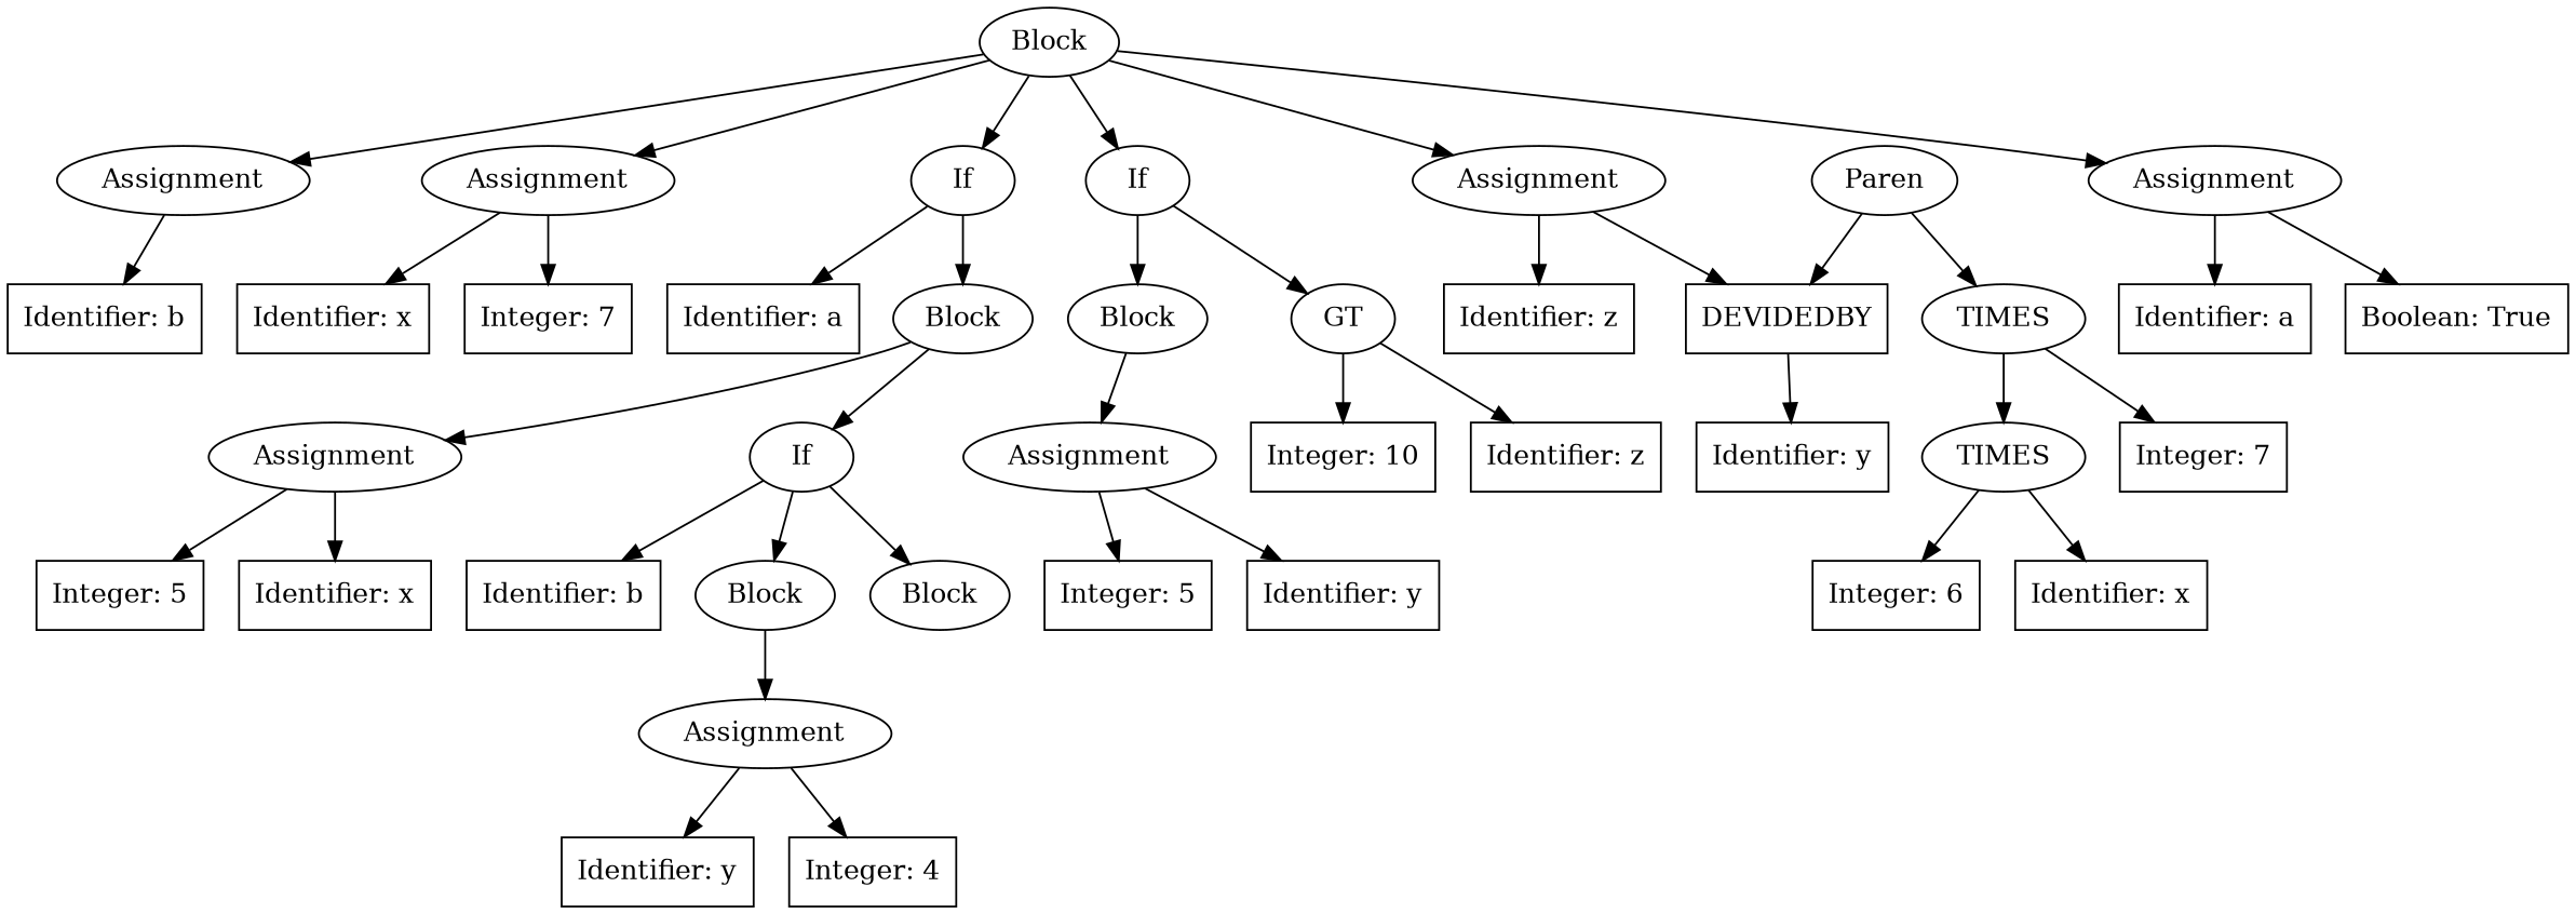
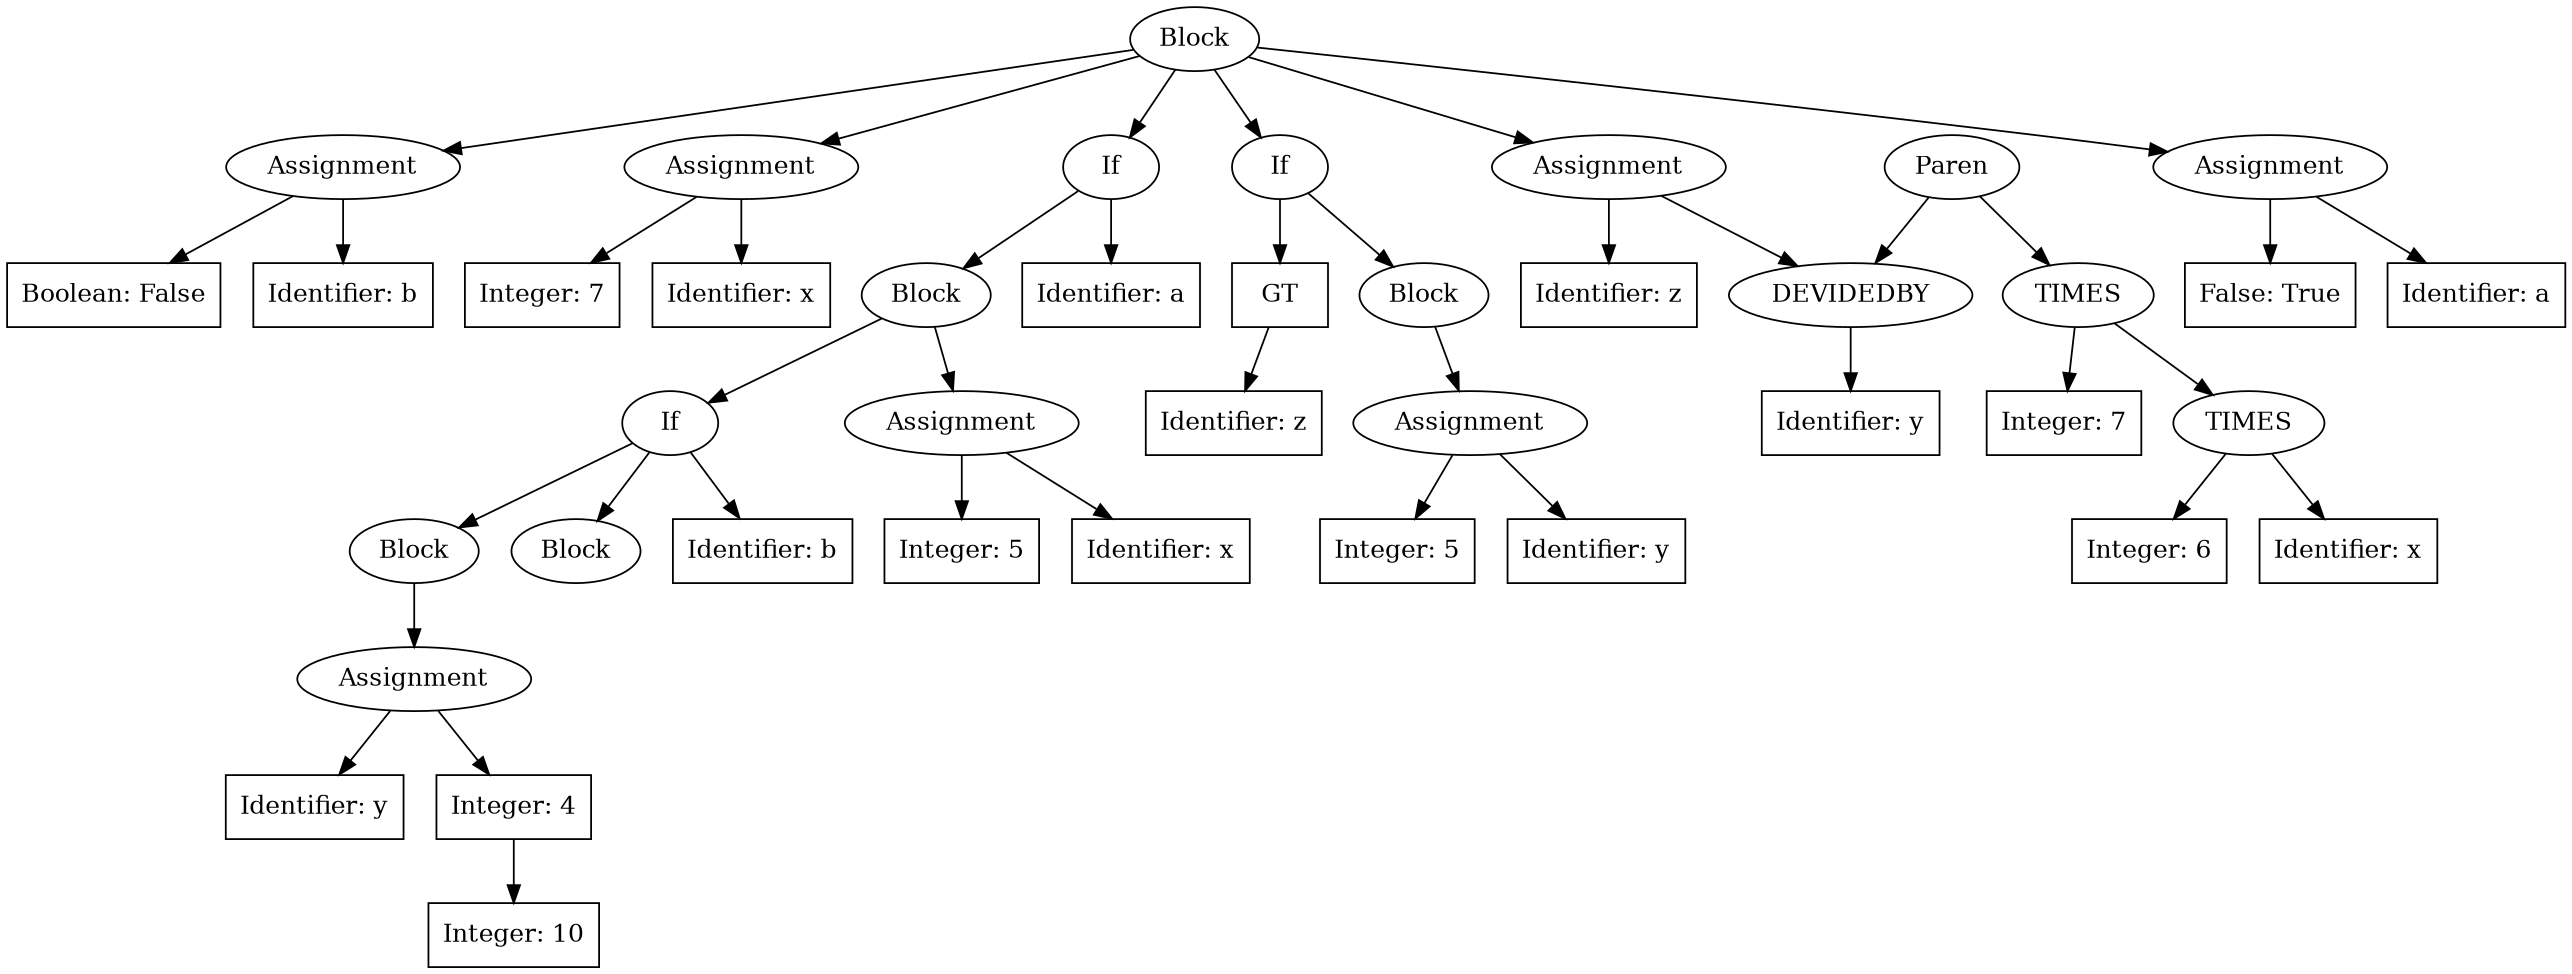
  digraph {
    node [shape=box]
    n1 [label=Block shape=""]
    n2 [label=Assignment shape=""]
    n3 [label=Assignment shape=""]
    n4 [label=Assignment shape=""]
    n5 [label=If shape=""]
    n6 [label=Assignment shape=""]
    n7 [label=If shape=""]
    n8 [label="Identifier: a"]
-   n9 [label="Boolean: True"]
+   n9 [label="False: True"]
    n10 [label="Identifier: b"]
+   n11 [label="Boolean: False"]
    n12 [label="Identifier: x"]
    n13 [label="Integer: 7"]
    n14 [label="Identifier: a"]
    n15 [label=Block shape=""]
    n16 [label="Identifier: z"]
-   n17 [label=DEVIDEDBY]
-   n18 [label=GT shape=""]
+   n17 [label=DEVIDEDBY shape=""]
+   n18 [label=GT]
    n19 [label=Block shape=""]
    n20 [label=Assignment shape=""]
    n21 [label=If shape=""]
    n22 [label="Identifier: x"]
    n23 [label="Integer: 5"]
    n24 [label="Identifier: b"]
    n25 [label=Block shape=""]
    n26 [label=Block shape=""]
    n27 [label=Assignment shape=""]
    n28 [label="Identifier: y"]
    n29 [label="Integer: 4"]
    n30 [label="Identifier: y"]
    n31 [label=Paren shape=""]
    n32 [label=TIMES shape=""]
    n33 [label=TIMES shape=""]
    n34 [label="Integer: 7"]
    n35 [label="Identifier: x"]
    n36 [label="Integer: 6"]
    n37 [label="Identifier: z"]
    n38 [label="Integer: 10"]
    n39 [label=Assignment shape=""]
    n40 [label="Identifier: y"]
    n41 [label="Integer: 5"]
    n1 -> n2
    n1 -> n3
    n1 -> n4
    n1 -> n5
    n1 -> n6
    n1 -> n7
    n2 -> n8
    n2 -> n9
    n3 -> n10
+   n3 -> n11
    n4 -> n12
    n4 -> n13
    n5 -> n14
    n5 -> n15
    n6 -> n16
    n6 -> n17
    n7 -> n18
    n7 -> n19
    n15 -> n20
    n15 -> n21
    n17 -> n30
    n18 -> n37
-   n18 -> n38
+   n29 -> n38
    n19 -> n39
    n20 -> n22
    n20 -> n23
    n21 -> n24
    n21 -> n25
    n21 -> n26
    n25 -> n27
    n27 -> n28
    n27 -> n29
    n31 -> n17
    n31 -> n32
    n32 -> n33
    n32 -> n34
    n33 -> n35
    n33 -> n36
    n39 -> n40
    n39 -> n41
  }
